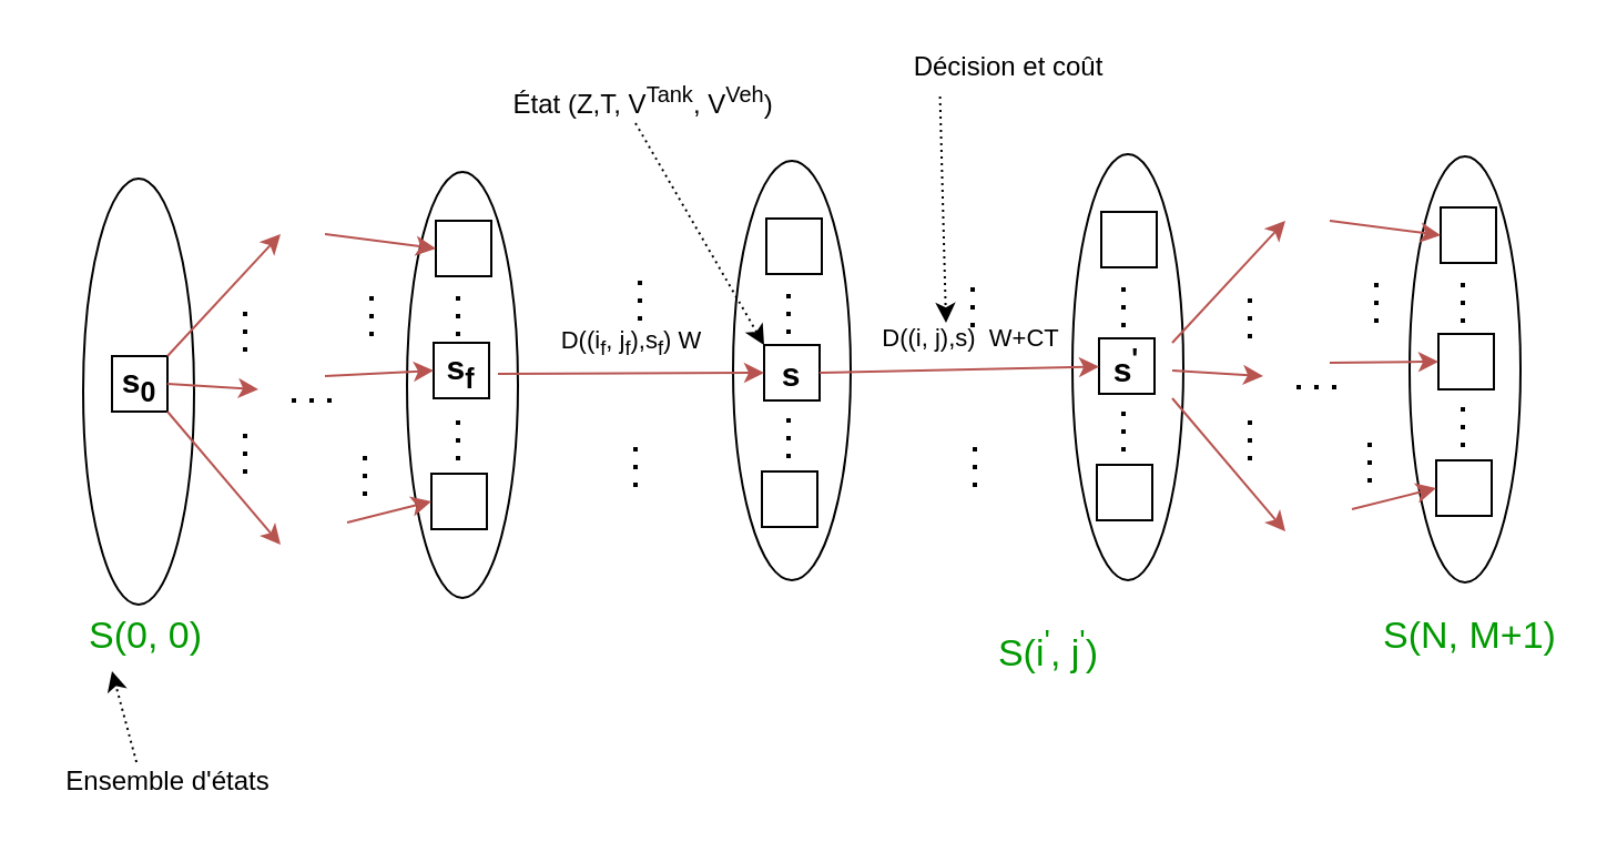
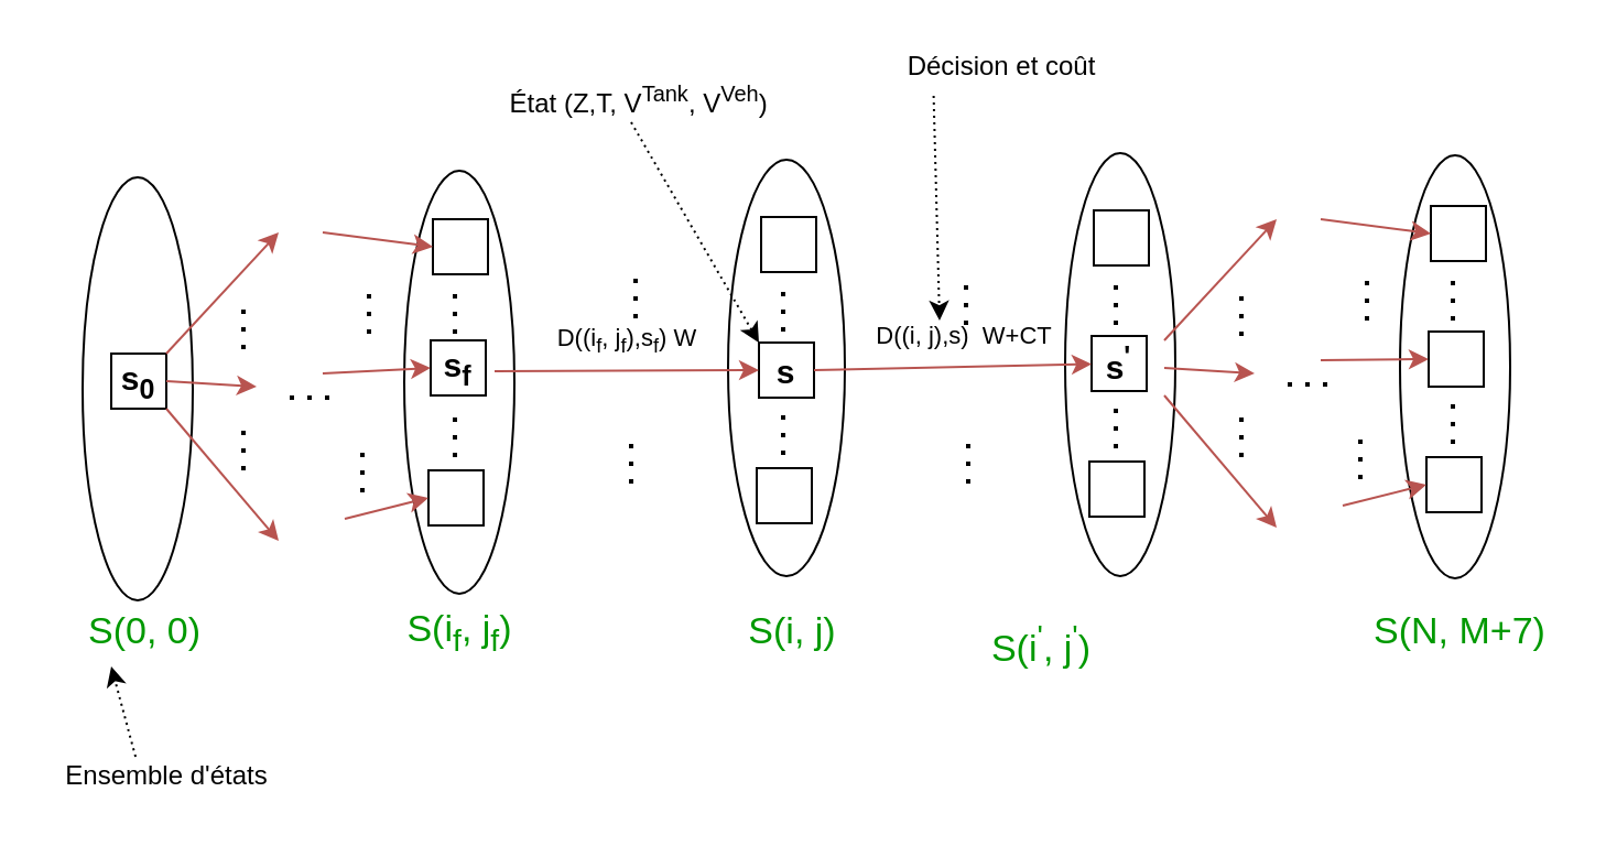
  <mxCell id="0" />
  <mxCell id="1" parent="0" />
+ <mxCell id="2" value="&lt;font style=&quot;font-size: 17px&quot; color=&quot;#009900&quot;&gt;S(i&lt;sub&gt;f&lt;/sub&gt;, j&lt;sub&gt;f&lt;/sub&gt;)&lt;/font&gt;" style="text;html=1;align=center;verticalAlign=middle;resizable=0;points=[];autosize=1;" parent="1" vertex="1"><mxGeometry x="178" y="277" width="60" height="20" as="geometry" /></mxCell>
+ <mxCell id="3" value="&lt;font style=&quot;font-size: 17px&quot; color=&quot;#009900&quot;&gt;S(i, j)&lt;/font&gt;" style="text;html=1;align=center;verticalAlign=middle;resizable=0;points=[];autosize=1;" parent="1" vertex="1"><mxGeometry x="329" y="277" width="60" height="20" as="geometry" /></mxCell>
  <mxCell id="4" value="&lt;font style=&quot;font-size: 17px&quot; color=&quot;#009900&quot;&gt;S(i&lt;sup&gt;'&lt;/sup&gt;, j&lt;sup&gt;'&lt;/sup&gt;)&lt;/font&gt;" style="text;html=1;align=center;verticalAlign=middle;resizable=0;points=[];autosize=1;" parent="1" vertex="1"><mxGeometry x="442" y="277" width="60" height="30" as="geometry" /></mxCell>
  <mxCell id="5" value="&lt;font style=&quot;font-size: 17px&quot; color=&quot;#009900&quot;&gt;S(0, 0)&lt;/font&gt;" style="text;html=1;align=center;verticalAlign=middle;resizable=0;points=[];autosize=1;" parent="1" vertex="1"><mxGeometry x="30" y="277" width="70" height="20" as="geometry" /></mxCell>
- <mxCell id="6" value="&lt;font style=&quot;font-size: 17px&quot; color=&quot;#009900&quot;&gt;S(N, M+1)&lt;/font&gt;" style="text;html=1;align=center;verticalAlign=middle;resizable=0;points=[];autosize=1;" parent="1" vertex="1"><mxGeometry x="617" y="277" width="90" height="20" as="geometry" /></mxCell>
+ <mxCell id="6" value="&lt;font style=&quot;font-size: 17px&quot; color=&quot;#009900&quot;&gt;S(N, M+7)&lt;/font&gt;" style="text;html=1;align=center;verticalAlign=middle;resizable=0;points=[];autosize=1;" parent="1" vertex="1"><mxGeometry x="617" y="277" width="90" height="20" as="geometry" /></mxCell>
  <mxCell id="7" value="" style="endArrow=none;dashed=1;html=1;dashPattern=1 3;strokeWidth=2;" parent="1" edge="1"><mxGeometry width="50" height="50" relative="1" as="geometry"><mxPoint x="131" y="180" as="sourcePoint" /><mxPoint x="151" y="180" as="targetPoint" /></mxGeometry></mxCell>
  <mxCell id="8" value="" style="endArrow=none;dashed=1;html=1;dashPattern=1 3;strokeWidth=2;" parent="1" edge="1"><mxGeometry width="50" height="50" relative="1" as="geometry"><mxPoint x="110" y="213" as="sourcePoint" /><mxPoint x="110" y="191" as="targetPoint" /></mxGeometry></mxCell>
  <mxCell id="9" value="" style="endArrow=none;dashed=1;html=1;dashPattern=1 3;strokeWidth=2;" parent="1" edge="1"><mxGeometry width="50" height="50" relative="1" as="geometry"><mxPoint x="110" y="158" as="sourcePoint" /><mxPoint x="110" y="136" as="targetPoint" /></mxGeometry></mxCell>
  <mxCell id="10" value="" style="endArrow=none;dashed=1;html=1;dashPattern=1 3;strokeWidth=2;" parent="1" edge="1"><mxGeometry width="50" height="50" relative="1" as="geometry"><mxPoint x="164" y="223" as="sourcePoint" /><mxPoint x="164" y="201" as="targetPoint" /></mxGeometry></mxCell>
  <mxCell id="11" value="" style="endArrow=none;dashed=1;html=1;dashPattern=1 3;strokeWidth=2;" parent="1" edge="1"><mxGeometry width="50" height="50" relative="1" as="geometry"><mxPoint x="167" y="151" as="sourcePoint" /><mxPoint x="167" y="129" as="targetPoint" /></mxGeometry></mxCell>
  <mxCell id="12" value="" style="endArrow=none;dashed=1;html=1;dashPattern=1 3;strokeWidth=2;" parent="1" edge="1"><mxGeometry width="50" height="50" relative="1" as="geometry"><mxPoint x="286" y="219" as="sourcePoint" /><mxPoint x="286" y="197" as="targetPoint" /></mxGeometry></mxCell>
  <mxCell id="13" value="" style="endArrow=none;dashed=1;html=1;dashPattern=1 3;strokeWidth=2;" parent="1" edge="1"><mxGeometry width="50" height="50" relative="1" as="geometry"><mxPoint x="288" y="144" as="sourcePoint" /><mxPoint x="288" y="122" as="targetPoint" /></mxGeometry></mxCell>
  <mxCell id="14" value="" style="endArrow=none;dashed=1;html=1;dashPattern=1 3;strokeWidth=2;" parent="1" edge="1"><mxGeometry width="50" height="50" relative="1" as="geometry"><mxPoint x="439" y="219" as="sourcePoint" /><mxPoint x="439" y="197" as="targetPoint" /></mxGeometry></mxCell>
  <mxCell id="15" value="" style="endArrow=none;dashed=1;html=1;dashPattern=1 3;strokeWidth=2;" parent="1" edge="1"><mxGeometry width="50" height="50" relative="1" as="geometry"><mxPoint x="438" y="147" as="sourcePoint" /><mxPoint x="438" y="125" as="targetPoint" /></mxGeometry></mxCell>
  <mxCell id="16" value="" style="endArrow=none;dashed=1;html=1;dashPattern=1 3;strokeWidth=2;" parent="1" edge="1"><mxGeometry width="50" height="50" relative="1" as="geometry"><mxPoint x="584" y="174" as="sourcePoint" /><mxPoint x="604" y="174" as="targetPoint" /></mxGeometry></mxCell>
  <mxCell id="17" value="" style="endArrow=none;dashed=1;html=1;dashPattern=1 3;strokeWidth=2;" parent="1" edge="1"><mxGeometry width="50" height="50" relative="1" as="geometry"><mxPoint x="563" y="207" as="sourcePoint" /><mxPoint x="563" y="185" as="targetPoint" /></mxGeometry></mxCell>
  <mxCell id="18" value="" style="endArrow=none;dashed=1;html=1;dashPattern=1 3;strokeWidth=2;" parent="1" edge="1"><mxGeometry width="50" height="50" relative="1" as="geometry"><mxPoint x="563" y="152" as="sourcePoint" /><mxPoint x="563" y="130" as="targetPoint" /></mxGeometry></mxCell>
  <mxCell id="19" value="" style="endArrow=none;dashed=1;html=1;dashPattern=1 3;strokeWidth=2;" parent="1" edge="1"><mxGeometry width="50" height="50" relative="1" as="geometry"><mxPoint x="617" y="217" as="sourcePoint" /><mxPoint x="617" y="195" as="targetPoint" /></mxGeometry></mxCell>
  <mxCell id="20" value="" style="endArrow=none;dashed=1;html=1;dashPattern=1 3;strokeWidth=2;" parent="1" edge="1"><mxGeometry width="50" height="50" relative="1" as="geometry"><mxPoint x="620" y="145" as="sourcePoint" /><mxPoint x="620" y="123" as="targetPoint" /></mxGeometry></mxCell>
  <mxCell id="21" value="&lt;font style=&quot;font-size: 11px&quot;&gt;D((&lt;font style=&quot;font-size: 11px&quot;&gt;i&lt;sub&gt;f&lt;/sub&gt;, j&lt;sub&gt;f&lt;/sub&gt;),s&lt;sub&gt;f&lt;/sub&gt;) W&lt;/font&gt;&lt;/font&gt;" style="text;html=1;align=center;verticalAlign=middle;resizable=0;points=[];autosize=1;" parent="1" vertex="1"><mxGeometry x="244" y="144" width="80" height="20" as="geometry" /></mxCell>
  <mxCell id="22" value="&lt;font style=&quot;font-size: 11px&quot;&gt;D((&lt;font style=&quot;font-size: 11px&quot;&gt;i, j),s)&amp;nbsp; W+CT&lt;/font&gt;&lt;/font&gt;" style="text;html=1;align=center;verticalAlign=middle;resizable=0;points=[];autosize=1;" parent="1" vertex="1"><mxGeometry x="392" y="142" width="90" height="20" as="geometry" /></mxCell>
  <mxCell id="23" value="" style="endArrow=classic;html=1;dashed=1;dashPattern=1 2;exitX=0.373;exitY=0.05;exitDx=0;exitDy=0;exitPerimeter=0;" parent="1" source="24" edge="1"><mxGeometry width="50" height="50" relative="1" as="geometry"><mxPoint x="56" y="335" as="sourcePoint" /><mxPoint x="50" y="302" as="targetPoint" /></mxGeometry></mxCell>
  <mxCell id="24" value="Ensemble d'états" style="text;html=1;align=center;verticalAlign=middle;resizable=0;points=[];autosize=1;" parent="1" vertex="1"><mxGeometry x="20" y="342" width="110" height="20" as="geometry" /></mxCell>
  <mxCell id="25" value="&lt;pre&gt;&lt;font face=&quot;Helvetica&quot;&gt;État (Z,T, V&lt;sup&gt;Tank&lt;/sup&gt;, V&lt;sup&gt;Veh&lt;/sup&gt;) &lt;/font&gt;&lt;/pre&gt;" style="text;html=1;align=center;verticalAlign=middle;resizable=0;points=[];autosize=1;" parent="1" vertex="1"><mxGeometry x="226" y="20" width="130" height="50" as="geometry" /></mxCell>
  <mxCell id="26" value="Décision et coût" style="text;html=1;align=center;verticalAlign=middle;resizable=0;points=[];autosize=1;" parent="1" vertex="1"><mxGeometry x="404" y="20" width="100" height="20" as="geometry" /></mxCell>
  <mxCell id="27" value="" style="endArrow=classic;html=1;dashed=1;dashPattern=1 2;exitX=0.193;exitY=1.15;exitDx=0;exitDy=0;exitPerimeter=0;" parent="1" source="26" edge="1"><mxGeometry width="50" height="50" relative="1" as="geometry"><mxPoint x="371" y="55" as="sourcePoint" /><mxPoint x="426" y="145" as="targetPoint" /></mxGeometry></mxCell>
  <mxCell id="28" value="" style="ellipse;whiteSpace=wrap;html=1;direction=south;" parent="1" vertex="1"><mxGeometry x="37" y="80" width="50" height="192" as="geometry" /></mxCell>
  <mxCell id="29" value="&lt;b&gt;&lt;font style=&quot;font-size: 15px&quot;&gt;s&lt;sub&gt;0&lt;/sub&gt;&lt;/font&gt;&lt;/b&gt;" style="whiteSpace=wrap;html=1;aspect=fixed;" parent="1" vertex="1"><mxGeometry x="50" y="160" width="25" height="25" as="geometry" /></mxCell>
  <mxCell id="30" value="" style="ellipse;whiteSpace=wrap;html=1;direction=south;" parent="1" vertex="1"><mxGeometry x="635" y="70" width="50" height="192" as="geometry" /></mxCell>
  <mxCell id="31" value="" style="ellipse;whiteSpace=wrap;html=1;direction=south;" parent="1" vertex="1"><mxGeometry x="483" y="69" width="50" height="192" as="geometry" /></mxCell>
  <mxCell id="32" value="" style="ellipse;whiteSpace=wrap;html=1;direction=south;" parent="1" vertex="1"><mxGeometry x="330" y="72" width="53" height="189" as="geometry" /></mxCell>
  <mxCell id="33" value="" style="ellipse;whiteSpace=wrap;html=1;direction=south;" parent="1" vertex="1"><mxGeometry x="183" y="77" width="50" height="192" as="geometry" /></mxCell>
  <mxCell id="34" value="" style="whiteSpace=wrap;html=1;aspect=fixed;" parent="1" vertex="1"><mxGeometry x="196" y="99" width="25" height="25" as="geometry" /></mxCell>
  <mxCell id="35" value="&lt;b&gt;&lt;font style=&quot;font-size: 15px&quot;&gt;s&lt;sub&gt;f&lt;/sub&gt;&lt;/font&gt;&lt;/b&gt;" style="whiteSpace=wrap;html=1;aspect=fixed;" parent="1" vertex="1"><mxGeometry x="195" y="154" width="25" height="25" as="geometry" /></mxCell>
  <mxCell id="36" value="" style="whiteSpace=wrap;html=1;aspect=fixed;" parent="1" vertex="1"><mxGeometry x="194" y="213" width="25" height="25" as="geometry" /></mxCell>
  <mxCell id="37" value="" style="whiteSpace=wrap;html=1;aspect=fixed;" parent="1" vertex="1"><mxGeometry x="345" y="98" width="25" height="25" as="geometry" /></mxCell>
  <mxCell id="38" value="&lt;b&gt;&lt;font style=&quot;font-size: 15px&quot;&gt;s&lt;/font&gt;&lt;/b&gt;" style="whiteSpace=wrap;html=1;aspect=fixed;" parent="1" vertex="1"><mxGeometry x="344" y="155" width="25" height="25" as="geometry" /></mxCell>
  <mxCell id="39" value="" style="whiteSpace=wrap;html=1;aspect=fixed;" parent="1" vertex="1"><mxGeometry x="343" y="212" width="25" height="25" as="geometry" /></mxCell>
  <mxCell id="40" value="" style="whiteSpace=wrap;html=1;aspect=fixed;" parent="1" vertex="1"><mxGeometry x="496" y="95" width="25" height="25" as="geometry" /></mxCell>
  <mxCell id="41" value="&lt;b&gt;&lt;font style=&quot;font-size: 15px&quot;&gt;s&lt;sup&gt;'&lt;/sup&gt;&lt;/font&gt;&lt;/b&gt;" style="whiteSpace=wrap;html=1;aspect=fixed;" parent="1" vertex="1"><mxGeometry x="495" y="152" width="25" height="25" as="geometry" /></mxCell>
  <mxCell id="42" value="" style="whiteSpace=wrap;html=1;aspect=fixed;" parent="1" vertex="1"><mxGeometry x="494" y="209" width="25" height="25" as="geometry" /></mxCell>
  <mxCell id="43" value="" style="whiteSpace=wrap;html=1;aspect=fixed;" parent="1" vertex="1"><mxGeometry x="649" y="93" width="25" height="25" as="geometry" /></mxCell>
  <mxCell id="44" value="" style="whiteSpace=wrap;html=1;aspect=fixed;" parent="1" vertex="1"><mxGeometry x="648" y="150" width="25" height="25" as="geometry" /></mxCell>
  <mxCell id="45" value="" style="whiteSpace=wrap;html=1;aspect=fixed;" parent="1" vertex="1"><mxGeometry x="647" y="207" width="25" height="25" as="geometry" /></mxCell>
  <mxCell id="46" value="" style="endArrow=none;dashed=1;html=1;dashPattern=1 3;strokeWidth=2;" parent="1" edge="1"><mxGeometry width="50" height="50" relative="1" as="geometry"><mxPoint x="659" y="145" as="sourcePoint" /><mxPoint x="659" y="123" as="targetPoint" /></mxGeometry></mxCell>
  <mxCell id="47" value="" style="endArrow=none;dashed=1;html=1;dashPattern=1 3;strokeWidth=2;" parent="1" edge="1"><mxGeometry width="50" height="50" relative="1" as="geometry"><mxPoint x="659" y="201" as="sourcePoint" /><mxPoint x="659" y="179" as="targetPoint" /></mxGeometry></mxCell>
  <mxCell id="48" value="" style="endArrow=none;dashed=1;html=1;dashPattern=1 3;strokeWidth=2;" parent="1" edge="1"><mxGeometry width="50" height="50" relative="1" as="geometry"><mxPoint x="506" y="147" as="sourcePoint" /><mxPoint x="506" y="125" as="targetPoint" /></mxGeometry></mxCell>
  <mxCell id="49" value="" style="endArrow=none;dashed=1;html=1;dashPattern=1 3;strokeWidth=2;" parent="1" edge="1"><mxGeometry width="50" height="50" relative="1" as="geometry"><mxPoint x="506" y="203" as="sourcePoint" /><mxPoint x="506" y="181" as="targetPoint" /></mxGeometry></mxCell>
  <mxCell id="50" value="" style="endArrow=none;dashed=1;html=1;dashPattern=1 3;strokeWidth=2;" parent="1" edge="1"><mxGeometry width="50" height="50" relative="1" as="geometry"><mxPoint x="355" y="150" as="sourcePoint" /><mxPoint x="355" y="128" as="targetPoint" /></mxGeometry></mxCell>
  <mxCell id="51" value="" style="endArrow=none;dashed=1;html=1;dashPattern=1 3;strokeWidth=2;" parent="1" edge="1"><mxGeometry width="50" height="50" relative="1" as="geometry"><mxPoint x="355" y="206" as="sourcePoint" /><mxPoint x="355" y="184" as="targetPoint" /></mxGeometry></mxCell>
  <mxCell id="52" value="" style="endArrow=none;dashed=1;html=1;dashPattern=1 3;strokeWidth=2;" parent="1" edge="1"><mxGeometry width="50" height="50" relative="1" as="geometry"><mxPoint x="206" y="151" as="sourcePoint" /><mxPoint x="206" y="129" as="targetPoint" /></mxGeometry></mxCell>
  <mxCell id="53" value="" style="endArrow=none;dashed=1;html=1;dashPattern=1 3;strokeWidth=2;" parent="1" edge="1"><mxGeometry width="50" height="50" relative="1" as="geometry"><mxPoint x="206" y="207" as="sourcePoint" /><mxPoint x="206" y="185" as="targetPoint" /></mxGeometry></mxCell>
  <mxCell id="54" style="rounded=0;orthogonalLoop=1;jettySize=auto;html=1;exitX=1;exitY=0;exitDx=0;exitDy=0;fillColor=#f8cecc;strokeColor=#b85450;" parent="1" edge="1"><mxGeometry relative="1" as="geometry"><mxPoint x="126" y="105" as="targetPoint" /><mxPoint x="75" y="160" as="sourcePoint" /></mxGeometry></mxCell>
  <mxCell id="55" style="edgeStyle=none;rounded=0;orthogonalLoop=1;jettySize=auto;html=1;exitX=1;exitY=0.5;exitDx=0;exitDy=0;fillColor=#f8cecc;strokeColor=#b85450;" parent="1" edge="1"><mxGeometry relative="1" as="geometry"><mxPoint x="116" y="175" as="targetPoint" /><mxPoint x="75" y="172.5" as="sourcePoint" /></mxGeometry></mxCell>
  <mxCell id="56" style="edgeStyle=none;rounded=0;orthogonalLoop=1;jettySize=auto;html=1;exitX=1;exitY=1;exitDx=0;exitDy=0;fillColor=#f8cecc;strokeColor=#b85450;" parent="1" edge="1"><mxGeometry relative="1" as="geometry"><mxPoint x="126" y="245" as="targetPoint" /><mxPoint x="75" y="185" as="sourcePoint" /></mxGeometry></mxCell>
  <mxCell id="57" value="" style="endArrow=classic;html=1;entryX=0;entryY=0.5;entryDx=0;entryDy=0;fillColor=#f8cecc;strokeColor=#b85450;" parent="1" edge="1"><mxGeometry width="50" height="50" relative="1" as="geometry"><mxPoint x="146" y="105" as="sourcePoint" /><mxPoint x="196" y="111.5" as="targetPoint" /></mxGeometry></mxCell>
  <mxCell id="58" value="" style="endArrow=classic;html=1;entryX=0;entryY=0.5;entryDx=0;entryDy=0;fillColor=#f8cecc;strokeColor=#b85450;" parent="1" edge="1"><mxGeometry width="50" height="50" relative="1" as="geometry"><mxPoint x="146" y="169" as="sourcePoint" /><mxPoint x="195" y="166.5" as="targetPoint" /></mxGeometry></mxCell>
  <mxCell id="59" value="" style="endArrow=classic;html=1;entryX=0;entryY=0.5;entryDx=0;entryDy=0;fillColor=#f8cecc;strokeColor=#b85450;" parent="1" edge="1"><mxGeometry width="50" height="50" relative="1" as="geometry"><mxPoint x="156" y="235" as="sourcePoint" /><mxPoint x="194" y="225.5" as="targetPoint" /></mxGeometry></mxCell>
  <mxCell id="60" style="edgeStyle=none;rounded=0;orthogonalLoop=1;jettySize=auto;html=1;entryX=0;entryY=0.5;entryDx=0;entryDy=0;fillColor=#f8cecc;strokeColor=#b85450;" parent="1" edge="1"><mxGeometry relative="1" as="geometry"><mxPoint x="344" y="167.5" as="targetPoint" /><mxPoint x="224" y="168" as="sourcePoint" /></mxGeometry></mxCell>
  <mxCell id="61" style="edgeStyle=none;rounded=0;orthogonalLoop=1;jettySize=auto;html=1;exitX=1;exitY=0.5;exitDx=0;exitDy=0;fillColor=#f8cecc;strokeColor=#b85450;" parent="1" edge="1"><mxGeometry relative="1" as="geometry"><mxPoint x="495" y="164.771" as="targetPoint" /><mxPoint x="369" y="167.5" as="sourcePoint" /></mxGeometry></mxCell>
  <mxCell id="62" style="rounded=0;orthogonalLoop=1;jettySize=auto;html=1;exitX=1;exitY=0;exitDx=0;exitDy=0;fillColor=#f8cecc;strokeColor=#b85450;" parent="1" edge="1"><mxGeometry relative="1" as="geometry"><mxPoint x="528" y="154" as="sourcePoint" /><mxPoint x="579" y="99" as="targetPoint" /></mxGeometry></mxCell>
  <mxCell id="63" style="edgeStyle=none;rounded=0;orthogonalLoop=1;jettySize=auto;html=1;exitX=1;exitY=0.5;exitDx=0;exitDy=0;fillColor=#f8cecc;strokeColor=#b85450;" parent="1" edge="1"><mxGeometry relative="1" as="geometry"><mxPoint x="569" y="169" as="targetPoint" /><mxPoint x="528" y="166.5" as="sourcePoint" /></mxGeometry></mxCell>
  <mxCell id="64" style="edgeStyle=none;rounded=0;orthogonalLoop=1;jettySize=auto;html=1;exitX=1;exitY=1;exitDx=0;exitDy=0;fillColor=#f8cecc;strokeColor=#b85450;" parent="1" edge="1"><mxGeometry relative="1" as="geometry"><mxPoint x="528" y="179" as="sourcePoint" /><mxPoint x="579" y="239" as="targetPoint" /></mxGeometry></mxCell>
  <mxCell id="65" value="" style="endArrow=classic;html=1;entryX=0;entryY=0.5;entryDx=0;entryDy=0;fillColor=#f8cecc;strokeColor=#b85450;" parent="1" edge="1"><mxGeometry width="50" height="50" relative="1" as="geometry"><mxPoint x="599" y="99" as="sourcePoint" /><mxPoint x="649" y="105.5" as="targetPoint" /></mxGeometry></mxCell>
  <mxCell id="66" value="" style="endArrow=classic;html=1;entryX=0;entryY=0.5;entryDx=0;entryDy=0;fillColor=#f8cecc;strokeColor=#b85450;" parent="1" edge="1"><mxGeometry width="50" height="50" relative="1" as="geometry"><mxPoint x="599" y="163" as="sourcePoint" /><mxPoint x="648" y="162.5" as="targetPoint" /></mxGeometry></mxCell>
  <mxCell id="67" value="" style="endArrow=classic;html=1;entryX=0;entryY=0.5;entryDx=0;entryDy=0;fillColor=#f8cecc;strokeColor=#b85450;" parent="1" edge="1"><mxGeometry width="50" height="50" relative="1" as="geometry"><mxPoint x="609" y="229" as="sourcePoint" /><mxPoint x="647" y="219.5" as="targetPoint" /></mxGeometry></mxCell>
  <mxCell id="68" value="" style="endArrow=classic;html=1;dashed=1;dashPattern=1 2;entryX=0;entryY=0;entryDx=0;entryDy=0;" edge="1" parent="1"><mxGeometry width="50" height="50" relative="1" as="geometry"><mxPoint x="286" y="55" as="sourcePoint" /><mxPoint x="344" y="155" as="targetPoint" /></mxGeometry></mxCell>
